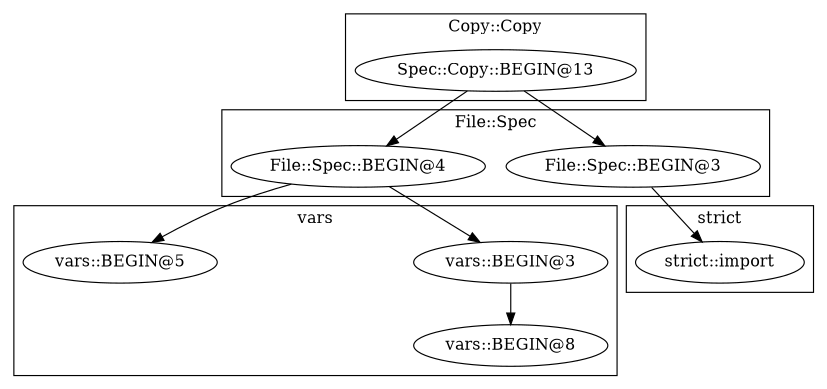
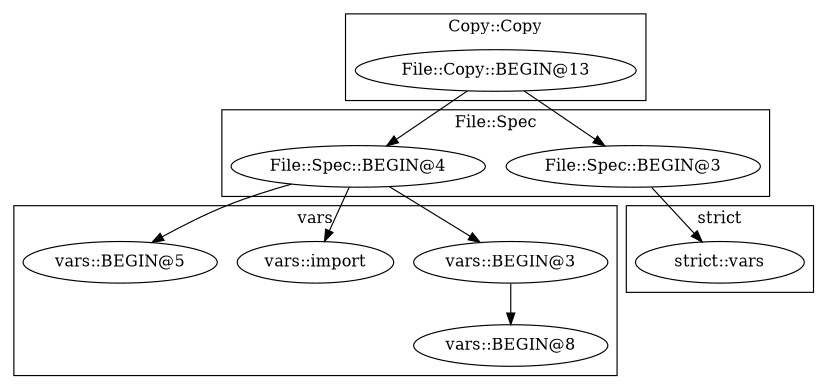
  digraph {
    "File::Spec::BEGIN@4"
    "File::Spec::BEGIN@3"
-   "File::Copy::BEGIN@13" [label="Spec::Copy::BEGIN@13"]
+   "File::Copy::BEGIN@13"
    "vars::BEGIN@3"
    "vars::BEGIN@8"
+   "vars::import"
    n7 [label="vars::BEGIN@5"]
-   "strict::import"
+   "strict::import" [label="strict::vars"]
    subgraph cluster_1 {
      label="File::Spec"
      "File::Spec::BEGIN@4"
      "File::Spec::BEGIN@3"
    }
    subgraph cluster_2 {
      label="Copy::Copy"
      "File::Copy::BEGIN@13"
    }
    subgraph cluster_3 {
      label=vars
      "vars::BEGIN@3"
      "vars::BEGIN@8"
+     "vars::import"
      n7
    }
    subgraph cluster_4 {
      label="strict"
      "strict::import"
    }
    "File::Spec::BEGIN@4" -> "vars::BEGIN@3"
+   "File::Spec::BEGIN@4" -> "vars::import"
    "File::Spec::BEGIN@4" -> n7
    "File::Spec::BEGIN@3" -> "strict::import"
    "File::Copy::BEGIN@13" -> "File::Spec::BEGIN@4"
    "File::Copy::BEGIN@13" -> "File::Spec::BEGIN@3"
    "vars::BEGIN@3" -> "vars::BEGIN@8"
  }
